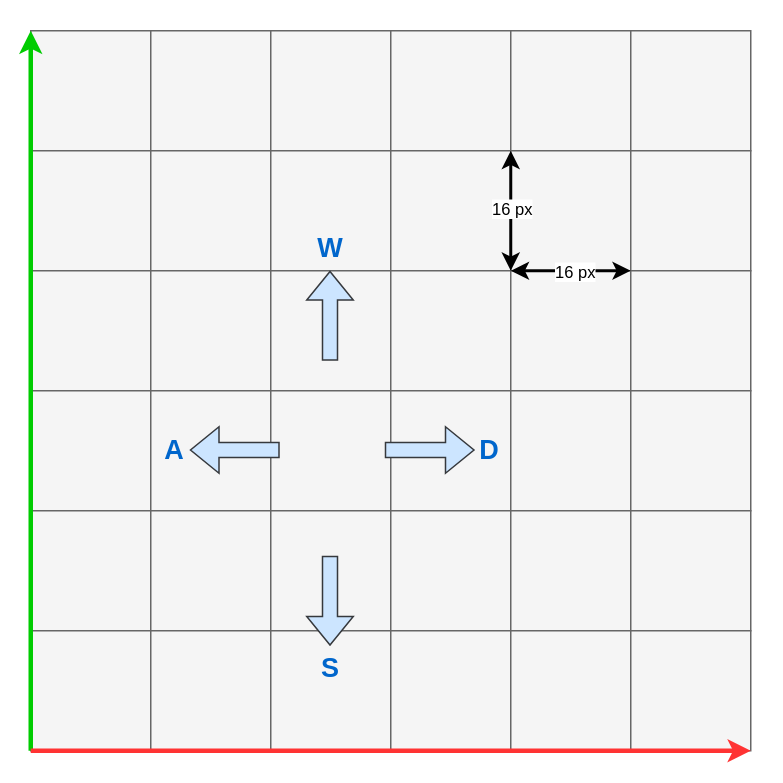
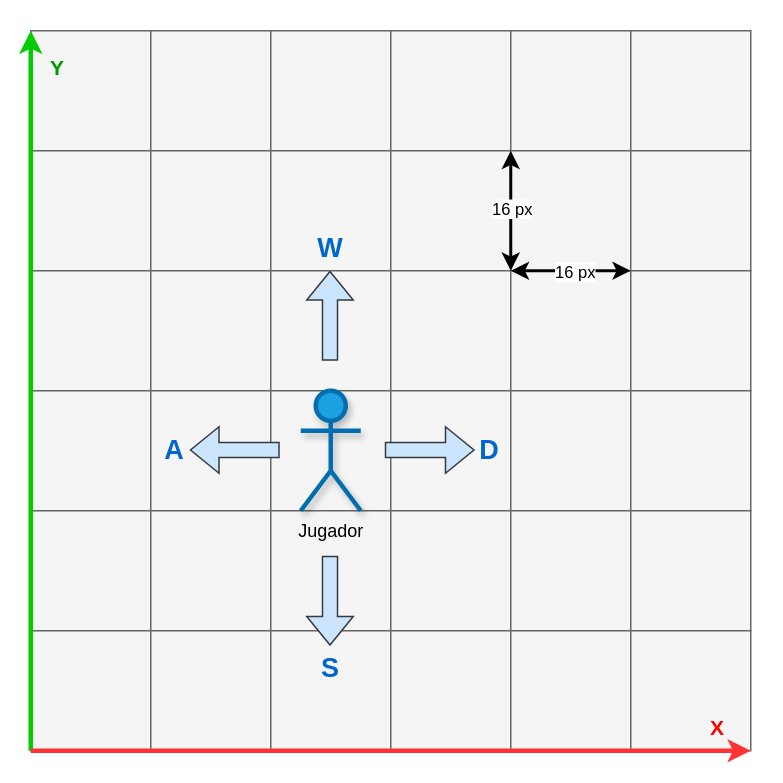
  <mxCell id="0" />
  <mxCell id="1" parent="0" />
  <mxCell id="2" value="" style="rounded=0;whiteSpace=wrap;html=1;fillColor=#f5f5f5;fontColor=#333333;strokeColor=#666666;" vertex="1" parent="1"><mxGeometry x="20" y="20" width="80" height="80" as="geometry" /></mxCell>
  <mxCell id="3" value="" style="rounded=0;whiteSpace=wrap;html=1;fillColor=#f5f5f5;fontColor=#333333;strokeColor=#666666;" vertex="1" parent="1"><mxGeometry x="100" y="20" width="80" height="80" as="geometry" /></mxCell>
  <mxCell id="4" value="" style="rounded=0;whiteSpace=wrap;html=1;fillColor=#f5f5f5;fontColor=#333333;strokeColor=#666666;" vertex="1" parent="1"><mxGeometry x="180" y="20" width="80" height="80" as="geometry" /></mxCell>
  <mxCell id="5" value="" style="rounded=0;whiteSpace=wrap;html=1;fillColor=#f5f5f5;fontColor=#333333;strokeColor=#666666;" vertex="1" parent="1"><mxGeometry x="260" y="20" width="80" height="80" as="geometry" /></mxCell>
  <mxCell id="6" value="" style="rounded=0;whiteSpace=wrap;html=1;fillColor=#f5f5f5;fontColor=#333333;strokeColor=#666666;" vertex="1" parent="1"><mxGeometry x="20" y="100" width="80" height="80" as="geometry" /></mxCell>
  <mxCell id="7" value="" style="rounded=0;whiteSpace=wrap;html=1;fillColor=#f5f5f5;fontColor=#333333;strokeColor=#666666;" vertex="1" parent="1"><mxGeometry x="100" y="100" width="80" height="80" as="geometry" /></mxCell>
  <mxCell id="8" value="" style="rounded=0;whiteSpace=wrap;html=1;fillColor=#f5f5f5;fontColor=#333333;strokeColor=#666666;" vertex="1" parent="1"><mxGeometry x="180" y="100" width="80" height="80" as="geometry" /></mxCell>
  <mxCell id="9" value="" style="rounded=0;whiteSpace=wrap;html=1;fillColor=#f5f5f5;fontColor=#333333;strokeColor=#666666;" vertex="1" parent="1"><mxGeometry x="260" y="100" width="80" height="80" as="geometry" /></mxCell>
  <mxCell id="10" value="" style="rounded=0;whiteSpace=wrap;html=1;fillColor=#f5f5f5;fontColor=#333333;strokeColor=#666666;" vertex="1" parent="1"><mxGeometry x="20" y="180" width="80" height="80" as="geometry" /></mxCell>
  <mxCell id="11" value="" style="rounded=0;whiteSpace=wrap;html=1;fillColor=#f5f5f5;fontColor=#333333;strokeColor=#666666;" vertex="1" parent="1"><mxGeometry x="100" y="180" width="80" height="80" as="geometry" /></mxCell>
  <mxCell id="12" value="" style="rounded=0;whiteSpace=wrap;html=1;fillColor=#f5f5f5;fontColor=#333333;strokeColor=#666666;" vertex="1" parent="1"><mxGeometry x="180" y="180" width="80" height="80" as="geometry" /></mxCell>
  <mxCell id="13" value="" style="rounded=0;whiteSpace=wrap;html=1;fillColor=#f5f5f5;fontColor=#333333;strokeColor=#666666;" vertex="1" parent="1"><mxGeometry x="260" y="180" width="80" height="80" as="geometry" /></mxCell>
  <mxCell id="14" value="" style="rounded=0;whiteSpace=wrap;html=1;fillColor=#f5f5f5;fontColor=#333333;strokeColor=#666666;" vertex="1" parent="1"><mxGeometry x="20" y="260" width="80" height="80" as="geometry" /></mxCell>
  <mxCell id="15" value="" style="rounded=0;whiteSpace=wrap;html=1;fillColor=#f5f5f5;fontColor=#333333;strokeColor=#666666;" vertex="1" parent="1"><mxGeometry x="100" y="260" width="80" height="80" as="geometry" /></mxCell>
  <mxCell id="16" value="" style="rounded=0;whiteSpace=wrap;html=1;fillColor=#f5f5f5;fontColor=#333333;strokeColor=#666666;" vertex="1" parent="1"><mxGeometry x="180" y="260" width="80" height="80" as="geometry" /></mxCell>
  <mxCell id="17" value="" style="rounded=0;whiteSpace=wrap;html=1;fillColor=#f5f5f5;fontColor=#333333;strokeColor=#666666;" vertex="1" parent="1"><mxGeometry x="260" y="260" width="80" height="80" as="geometry" /></mxCell>
  <mxCell id="18" value="" style="rounded=0;whiteSpace=wrap;html=1;fillColor=#f5f5f5;fontColor=#333333;strokeColor=#666666;" vertex="1" parent="1"><mxGeometry x="340" y="20" width="80" height="80" as="geometry" /></mxCell>
  <mxCell id="19" value="" style="rounded=0;whiteSpace=wrap;html=1;fillColor=#f5f5f5;fontColor=#333333;strokeColor=#666666;" vertex="1" parent="1"><mxGeometry x="420" y="20" width="80" height="80" as="geometry" /></mxCell>
  <mxCell id="20" value="" style="rounded=0;whiteSpace=wrap;html=1;fillColor=#f5f5f5;fontColor=#333333;strokeColor=#666666;" vertex="1" parent="1"><mxGeometry x="340" y="100" width="80" height="80" as="geometry" /></mxCell>
  <mxCell id="21" value="" style="rounded=0;whiteSpace=wrap;html=1;fillColor=#f5f5f5;fontColor=#333333;strokeColor=#666666;" vertex="1" parent="1"><mxGeometry x="420" y="100" width="80" height="80" as="geometry" /></mxCell>
  <mxCell id="22" value="" style="rounded=0;whiteSpace=wrap;html=1;fillColor=#f5f5f5;fontColor=#333333;strokeColor=#666666;" vertex="1" parent="1"><mxGeometry x="340" y="180" width="80" height="80" as="geometry" /></mxCell>
  <mxCell id="23" value="" style="rounded=0;whiteSpace=wrap;html=1;fillColor=#f5f5f5;fontColor=#333333;strokeColor=#666666;" vertex="1" parent="1"><mxGeometry x="420" y="180" width="80" height="80" as="geometry" /></mxCell>
  <mxCell id="24" value="" style="rounded=0;whiteSpace=wrap;html=1;fillColor=#f5f5f5;fontColor=#333333;strokeColor=#666666;" vertex="1" parent="1"><mxGeometry x="340" y="260" width="80" height="80" as="geometry" /></mxCell>
  <mxCell id="25" value="" style="rounded=0;whiteSpace=wrap;html=1;fillColor=#f5f5f5;fontColor=#333333;strokeColor=#666666;" vertex="1" parent="1"><mxGeometry x="420" y="260" width="80" height="80" as="geometry" /></mxCell>
  <mxCell id="26" value="" style="rounded=0;whiteSpace=wrap;html=1;fillColor=#f5f5f5;fontColor=#333333;strokeColor=#666666;" vertex="1" parent="1"><mxGeometry x="20" y="340" width="80" height="80" as="geometry" /></mxCell>
  <mxCell id="27" value="" style="rounded=0;whiteSpace=wrap;html=1;fillColor=#f5f5f5;fontColor=#333333;strokeColor=#666666;" vertex="1" parent="1"><mxGeometry x="100" y="340" width="80" height="80" as="geometry" /></mxCell>
  <mxCell id="28" value="" style="rounded=0;whiteSpace=wrap;html=1;fillColor=#f5f5f5;fontColor=#333333;strokeColor=#666666;" vertex="1" parent="1"><mxGeometry x="180" y="340" width="80" height="80" as="geometry" /></mxCell>
  <mxCell id="29" value="" style="rounded=0;whiteSpace=wrap;html=1;fillColor=#f5f5f5;fontColor=#333333;strokeColor=#666666;" vertex="1" parent="1"><mxGeometry x="260" y="340" width="80" height="80" as="geometry" /></mxCell>
  <mxCell id="30" value="" style="rounded=0;whiteSpace=wrap;html=1;fillColor=#f5f5f5;fontColor=#333333;strokeColor=#666666;" vertex="1" parent="1"><mxGeometry x="20" y="420" width="80" height="80" as="geometry" /></mxCell>
  <mxCell id="31" value="" style="rounded=0;whiteSpace=wrap;html=1;fillColor=#f5f5f5;fontColor=#333333;strokeColor=#666666;" vertex="1" parent="1"><mxGeometry x="100" y="420" width="80" height="80" as="geometry" /></mxCell>
  <mxCell id="32" value="" style="rounded=0;whiteSpace=wrap;html=1;fillColor=#f5f5f5;fontColor=#333333;strokeColor=#666666;" vertex="1" parent="1"><mxGeometry x="180" y="420" width="80" height="80" as="geometry" /></mxCell>
  <mxCell id="33" value="" style="rounded=0;whiteSpace=wrap;html=1;fillColor=#f5f5f5;fontColor=#333333;strokeColor=#666666;" vertex="1" parent="1"><mxGeometry x="260" y="420" width="80" height="80" as="geometry" /></mxCell>
  <mxCell id="34" value="" style="rounded=0;whiteSpace=wrap;html=1;fillColor=#f5f5f5;fontColor=#333333;strokeColor=#666666;" vertex="1" parent="1"><mxGeometry x="340" y="340" width="80" height="80" as="geometry" /></mxCell>
  <mxCell id="35" value="" style="rounded=0;whiteSpace=wrap;html=1;fillColor=#f5f5f5;fontColor=#333333;strokeColor=#666666;" vertex="1" parent="1"><mxGeometry x="420" y="340" width="80" height="80" as="geometry" /></mxCell>
  <mxCell id="36" value="" style="rounded=0;whiteSpace=wrap;html=1;fillColor=#f5f5f5;fontColor=#333333;strokeColor=#666666;" vertex="1" parent="1"><mxGeometry x="340" y="420" width="80" height="80" as="geometry" /></mxCell>
  <mxCell id="37" value="" style="rounded=0;whiteSpace=wrap;html=1;fillColor=#f5f5f5;fontColor=#333333;strokeColor=#666666;" vertex="1" parent="1"><mxGeometry x="420" y="420" width="80" height="80" as="geometry" /></mxCell>
  <mxCell id="38" value="" style="endArrow=classic;html=1;rounded=0;entryX=0;entryY=0;entryDx=0;entryDy=0;strokeColor=#00CC00;strokeWidth=3;" edge="1" parent="1" target="2"><mxGeometry width="50" height="50" relative="1" as="geometry"><mxPoint x="20" y="500" as="sourcePoint" /><mxPoint x="70" y="450" as="targetPoint" /></mxGeometry></mxCell>
  <mxCell id="39" value="" style="endArrow=classic;html=1;rounded=0;entryX=1;entryY=1;entryDx=0;entryDy=0;strokeColor=#FF3333;strokeWidth=3;" edge="1" parent="1" target="37"><mxGeometry width="50" height="50" relative="1" as="geometry"><mxPoint x="20" y="500" as="sourcePoint" /><mxPoint x="20" y="20" as="targetPoint" /></mxGeometry></mxCell>
+ <mxCell id="40" value="X" style="text;html=1;align=center;verticalAlign=middle;whiteSpace=wrap;rounded=0;strokeColor=none;fillColor=none;fontStyle=1;fontSize=14;fontColor=#FF0000;" vertex="1" parent="1"><mxGeometry x="456" y="470" width="44" height="30" as="geometry" /></mxCell>
+ <mxCell id="41" value="Y" style="text;html=1;align=center;verticalAlign=middle;whiteSpace=wrap;rounded=0;strokeColor=none;fillColor=none;fontStyle=1;fontSize=14;fontColor=#009900;" vertex="1" parent="1"><mxGeometry x="20" y="20" width="36" height="50" as="geometry" /></mxCell>
+ <mxCell id="42" value="&lt;font color=&quot;#000000&quot;&gt;Jugador&lt;/font&gt;" style="shape=umlActor;verticalLabelPosition=bottom;verticalAlign=top;html=1;outlineConnect=0;strokeWidth=3;perimeterSpacing=0;shadow=1;fillColor=#1ba1e2;strokeColor=#006EAF;fontColor=#ffffff;" vertex="1" parent="1"><mxGeometry x="200" y="260" width="40" height="80" as="geometry" /></mxCell>
  <mxCell id="43" value="" style="endArrow=classic;startArrow=classic;html=1;rounded=0;entryX=1;entryY=1;entryDx=0;entryDy=0;exitX=0;exitY=0;exitDx=0;exitDy=0;strokeWidth=2;" edge="1" parent="1" source="22" target="5"><mxGeometry width="50" height="50" relative="1" as="geometry"><mxPoint x="306" y="250" as="sourcePoint" /><mxPoint x="356" y="200" as="targetPoint" /></mxGeometry></mxCell>
  <mxCell id="44" value="16 px" style="edgeLabel;html=1;align=center;verticalAlign=middle;resizable=0;points=[];" vertex="1" connectable="0" parent="43"><mxGeometry x="0.05" relative="1" as="geometry"><mxPoint as="offset" /></mxGeometry></mxCell>
  <mxCell id="45" value="" style="endArrow=classic;startArrow=classic;html=1;rounded=0;entryX=0;entryY=0;entryDx=0;entryDy=0;exitX=0;exitY=0;exitDx=0;exitDy=0;strokeWidth=2;" edge="1" parent="1" source="22" target="23"><mxGeometry width="50" height="50" relative="1" as="geometry"><mxPoint x="350" y="190" as="sourcePoint" /><mxPoint x="350" y="110" as="targetPoint" /></mxGeometry></mxCell>
  <mxCell id="46" value="16 px" style="edgeLabel;html=1;align=center;verticalAlign=middle;resizable=0;points=[];" vertex="1" connectable="0" parent="45"><mxGeometry x="0.05" relative="1" as="geometry"><mxPoint as="offset" /></mxGeometry></mxCell>
  <mxCell id="47" value="" style="shape=flexArrow;endArrow=classic;html=1;rounded=0;fillColor=#cce5ff;strokeColor=#36393d;" edge="1" parent="1"><mxGeometry width="50" height="50" relative="1" as="geometry"><mxPoint x="219.5" y="240" as="sourcePoint" /><mxPoint x="219.5" y="180" as="targetPoint" /></mxGeometry></mxCell>
  <mxCell id="48" value="" style="shape=flexArrow;endArrow=classic;html=1;rounded=0;fillColor=#cce5ff;strokeColor=#36393d;" edge="1" parent="1"><mxGeometry width="50" height="50" relative="1" as="geometry"><mxPoint x="219.5" y="370" as="sourcePoint" /><mxPoint x="219.5" y="430" as="targetPoint" /></mxGeometry></mxCell>
  <mxCell id="49" value="" style="shape=flexArrow;endArrow=classic;html=1;rounded=0;fillColor=#cce5ff;strokeColor=#36393d;" edge="1" parent="1"><mxGeometry width="50" height="50" relative="1" as="geometry"><mxPoint x="256" y="299.5" as="sourcePoint" /><mxPoint x="316" y="299.5" as="targetPoint" /></mxGeometry></mxCell>
  <mxCell id="50" value="" style="shape=flexArrow;endArrow=classic;html=1;rounded=0;fillColor=#cce5ff;strokeColor=#36393d;" edge="1" parent="1"><mxGeometry width="50" height="50" relative="1" as="geometry"><mxPoint x="186" y="299.5" as="sourcePoint" /><mxPoint x="126" y="299.5" as="targetPoint" /></mxGeometry></mxCell>
  <mxCell id="51" value="W" style="text;html=1;align=center;verticalAlign=middle;whiteSpace=wrap;rounded=0;fontSize=18;fontStyle=1;labelBackgroundColor=none;labelBorderColor=none;fontColor=#0066CC;" vertex="1" parent="1"><mxGeometry x="190" y="150" width="60" height="30" as="geometry" /></mxCell>
  <mxCell id="52" value="A" style="text;html=1;align=center;verticalAlign=middle;whiteSpace=wrap;rounded=0;fontSize=18;fontStyle=1;labelBackgroundColor=none;labelBorderColor=none;fontColor=#0066CC;" vertex="1" parent="1"><mxGeometry x="86" y="285" width="60" height="30" as="geometry" /></mxCell>
  <mxCell id="53" value="S" style="text;html=1;align=center;verticalAlign=middle;whiteSpace=wrap;rounded=0;fontSize=18;fontStyle=1;labelBackgroundColor=none;labelBorderColor=none;fontColor=#0066CC;" vertex="1" parent="1"><mxGeometry x="190" y="430" width="60" height="30" as="geometry" /></mxCell>
  <mxCell id="54" value="D" style="text;html=1;align=center;verticalAlign=middle;whiteSpace=wrap;rounded=0;fontSize=18;fontStyle=1;labelBackgroundColor=none;labelBorderColor=none;fontColor=#0066CC;" vertex="1" parent="1"><mxGeometry x="296" y="285" width="60" height="30" as="geometry" /></mxCell>
